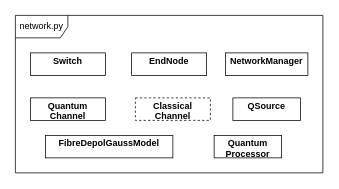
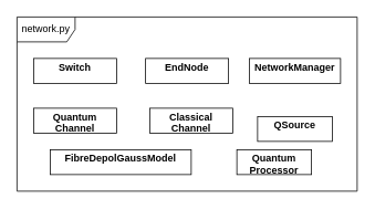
  <mxCell id="0" />
  <mxCell id="1" parent="0" />
  <mxCell id="2" value="network.py" style="shape=umlFrame;whiteSpace=wrap;html=1;pointerEvents=0;width=70;height=30;" vertex="1" parent="1"><mxGeometry x="20" y="20" width="410" height="210" as="geometry" /></mxCell>
  <mxCell id="3" value="&lt;p style=&quot;margin:0px;margin-top:4px;text-align:center;&quot;&gt;&lt;b&gt;Switch&lt;/b&gt;&lt;/p&gt;" style="verticalAlign=top;align=left;overflow=fill;html=1;whiteSpace=wrap;" vertex="1" parent="1"><mxGeometry x="40" y="70" width="100" height="30" as="geometry" /></mxCell>
  <mxCell id="4" value="&lt;p style=&quot;margin:0px;margin-top:4px;text-align:center;&quot;&gt;&lt;b&gt;EndNode&lt;/b&gt;&lt;/p&gt;" style="verticalAlign=top;align=left;overflow=fill;html=1;whiteSpace=wrap;" vertex="1" parent="1"><mxGeometry x="175" y="70" width="100" height="30" as="geometry" /></mxCell>
  <mxCell id="5" value="&lt;p style=&quot;margin:0px;margin-top:4px;text-align:center;&quot;&gt;&lt;b&gt;NetworkManager&lt;/b&gt;&lt;/p&gt;" style="verticalAlign=top;align=left;overflow=fill;html=1;whiteSpace=wrap;" vertex="1" parent="1"><mxGeometry x="300" y="70" width="110" height="30" as="geometry" /></mxCell>
  <mxCell id="6" value="&lt;p style=&quot;margin:0px;margin-top:4px;text-align:center;&quot;&gt;&lt;b&gt;Quantum Channel&lt;/b&gt;&lt;/p&gt;" style="verticalAlign=top;align=left;overflow=fill;html=1;whiteSpace=wrap;" vertex="1" parent="1"><mxGeometry x="40" y="130" width="100" height="30" as="geometry" /></mxCell>
- <mxCell id="7" value="&lt;p style=&quot;margin:0px;margin-top:4px;text-align:center;&quot;&gt;&lt;b&gt;Classical Channel&lt;/b&gt;&lt;/p&gt;" style="verticalAlign=top;align=left;overflow=fill;html=1;whiteSpace=wrap;dashed=1;" vertex="1" parent="1"><mxGeometry x="180" y="130" width="100" height="30" as="geometry" /></mxCell>
- <mxCell id="8" value="&lt;p style=&quot;margin:0px;margin-top:4px;text-align:center;&quot;&gt;&lt;b&gt;QSource&lt;/b&gt;&lt;/p&gt;" style="verticalAlign=top;align=left;overflow=fill;html=1;whiteSpace=wrap;" vertex="1" parent="1"><mxGeometry x="310" y="130" width="90" height="30" as="geometry" /></mxCell>
+ <mxCell id="7" value="&lt;p style=&quot;margin:0px;margin-top:4px;text-align:center;&quot;&gt;&lt;b&gt;Classical Channel&lt;/b&gt;&lt;/p&gt;" style="verticalAlign=top;align=left;overflow=fill;html=1;whiteSpace=wrap;" vertex="1" parent="1"><mxGeometry x="180" y="130" width="100" height="30" as="geometry" /></mxCell>
+ <mxCell id="8" value="&lt;p style=&quot;margin:0px;margin-top:4px;text-align:center;&quot;&gt;&lt;b&gt;QSource&lt;/b&gt;&lt;/p&gt;" style="verticalAlign=top;align=left;overflow=fill;html=1;whiteSpace=wrap;" vertex="1" parent="1"><mxGeometry x="310" y="140" width="90" height="30" as="geometry" /></mxCell>
  <mxCell id="9" value="&lt;p style=&quot;margin:0px;margin-top:4px;text-align:center;&quot;&gt;&lt;b&gt;Quantum Processor&lt;/b&gt;&lt;/p&gt;" style="verticalAlign=top;align=left;overflow=fill;html=1;whiteSpace=wrap;" vertex="1" parent="1"><mxGeometry x="285" y="180" width="90" height="30" as="geometry" /></mxCell>
  <mxCell id="10" value="&lt;p style=&quot;margin:0px;margin-top:4px;text-align:center;&quot;&gt;&lt;b&gt;FibreDepolGaussModel&lt;/b&gt;&lt;/p&gt;" style="verticalAlign=top;align=left;overflow=fill;html=1;whiteSpace=wrap;" vertex="1" parent="1"><mxGeometry x="60" y="180" width="170" height="30" as="geometry" /></mxCell>
